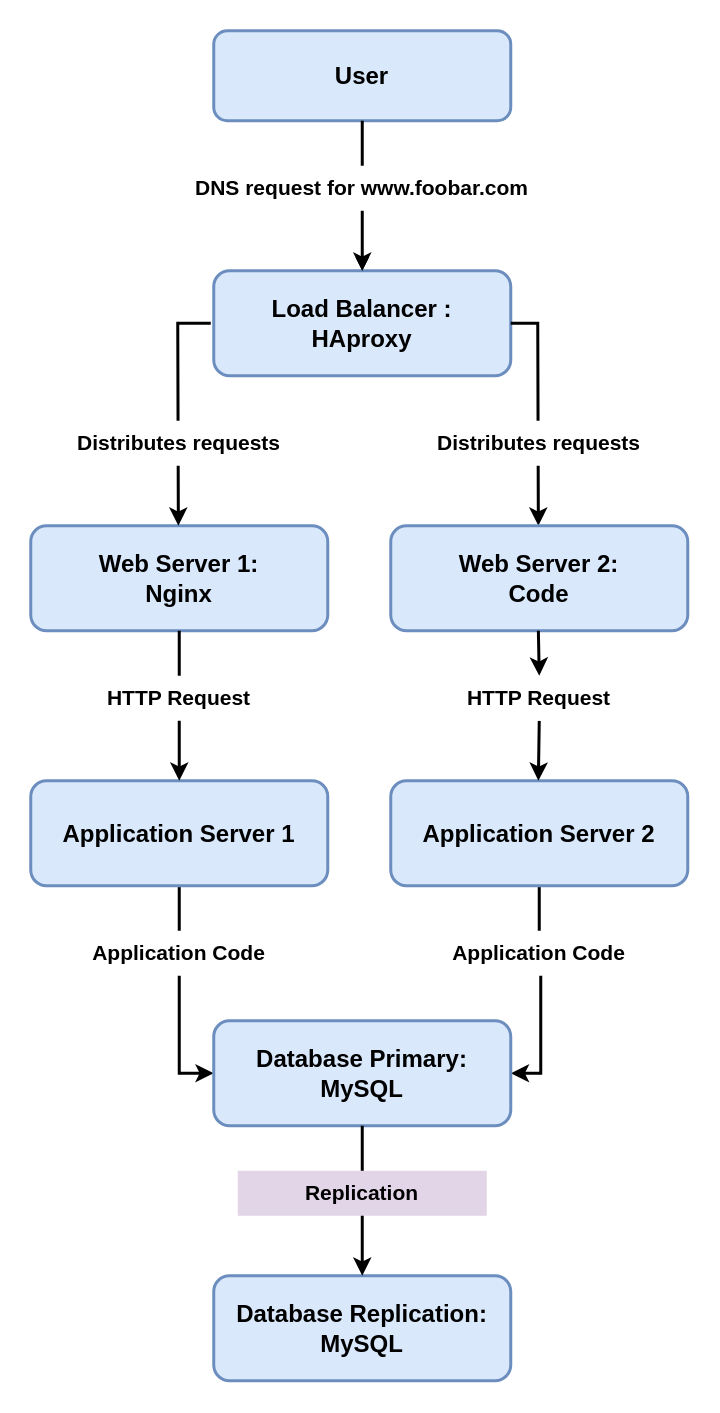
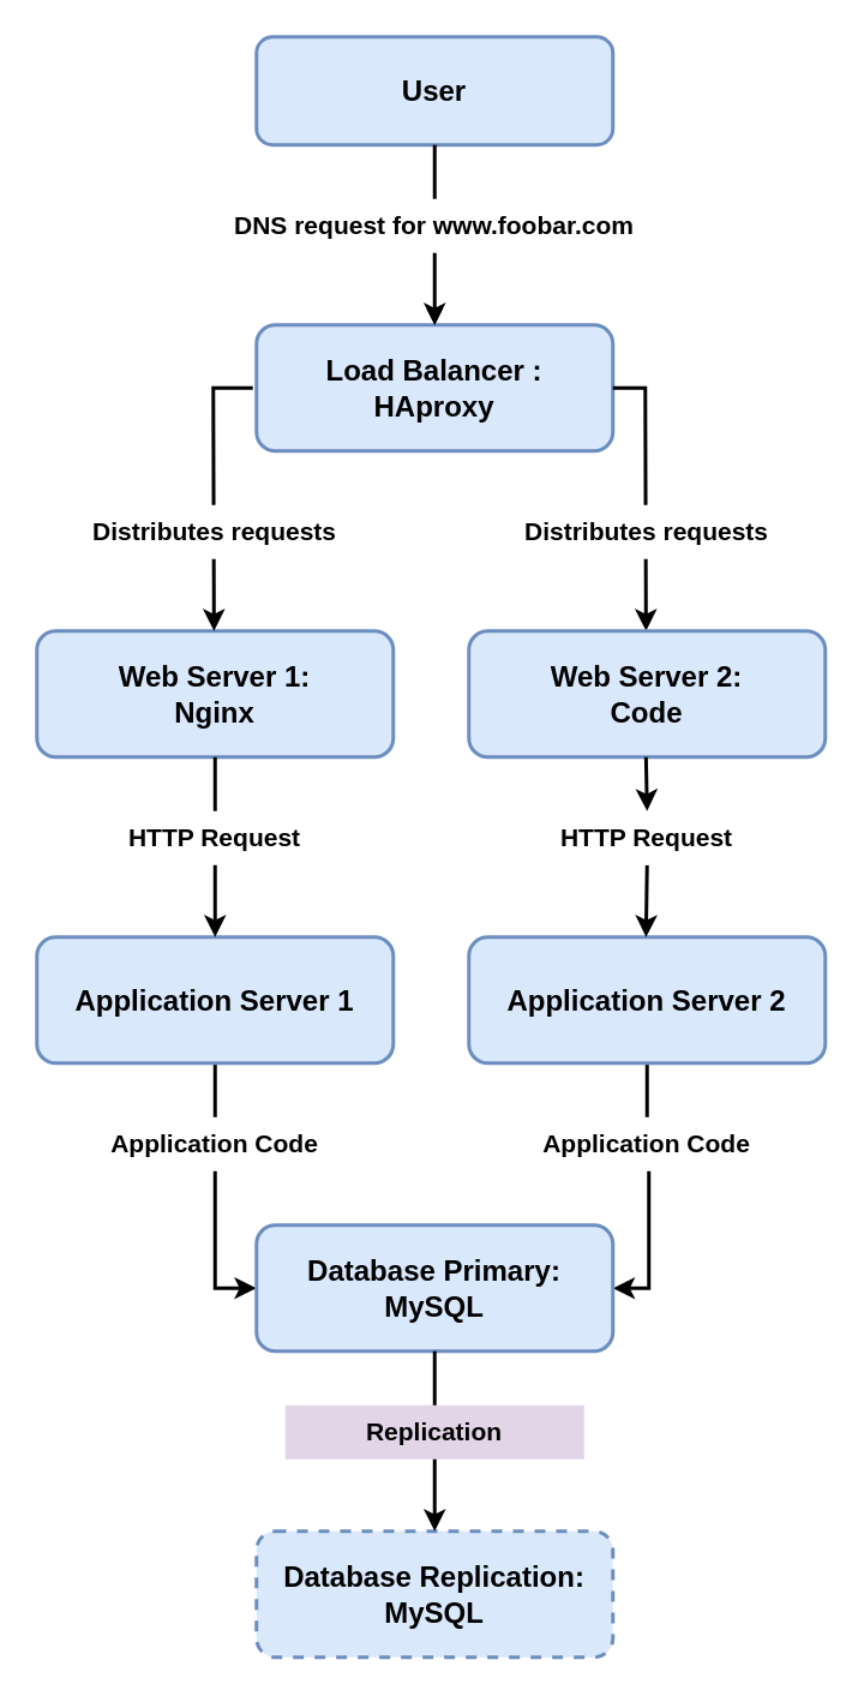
  <mxCell id="0" />
  <mxCell id="1" parent="0" />
  <mxCell id="2" value="User" style="rounded=1;whiteSpace=wrap;html=1;fontSize=16;fontStyle=1;fillColor=#dae8fc;strokeColor=#6c8ebf;strokeWidth=2;" vertex="1" parent="1"><mxGeometry x="142" y="20" width="198" height="60" as="geometry" /></mxCell>
  <mxCell id="3" value="Load Balancer :&lt;div&gt;HAproxy&lt;/div&gt;" style="rounded=1;whiteSpace=wrap;html=1;fontSize=16;fontStyle=1;fillColor=#dae8fc;strokeColor=#6c8ebf;strokeWidth=2;" vertex="1" parent="1"><mxGeometry x="142" y="180" width="198" height="70" as="geometry" /></mxCell>
  <mxCell id="4" value="" style="endArrow=classic;html=1;rounded=0;exitX=0.5;exitY=1;exitDx=0;exitDy=0;entryX=0.5;entryY=0;entryDx=0;entryDy=0;strokeWidth=2;" edge="1" parent="1" source="2" target="3"><mxGeometry width="50" height="50" relative="1" as="geometry"><mxPoint x="210" y="370" as="sourcePoint" /><mxPoint x="260" y="320" as="targetPoint" /></mxGeometry></mxCell>
  <mxCell id="5" value="" style="edgeStyle=orthogonalEdgeStyle;rounded=0;orthogonalLoop=1;jettySize=auto;html=1;" edge="1" parent="1" source="6" target="3"><mxGeometry relative="1" as="geometry" /></mxCell>
  <mxCell id="6" value="DNS request for www.foobar.com" style="rounded=0;whiteSpace=wrap;html=1;strokeColor=none;fontSize=14;fontStyle=1" vertex="1" parent="1"><mxGeometry x="126" y="110" width="230" height="30" as="geometry" /></mxCell>
  <mxCell id="7" value="" style="endArrow=classic;html=1;rounded=0;exitX=1;exitY=0.5;exitDx=0;exitDy=0;entryX=0.5;entryY=0;entryDx=0;entryDy=0;strokeWidth=2;" edge="1" parent="1" source="3"><mxGeometry width="50" height="50" relative="1" as="geometry"><mxPoint x="358.41" y="250" as="sourcePoint" /><mxPoint x="358.41" y="350" as="targetPoint" /><Array as="points"><mxPoint x="358" y="215" /></Array></mxGeometry></mxCell>
  <mxCell id="8" value="Web Server 2:&lt;div&gt;Code&lt;/div&gt;" style="rounded=1;whiteSpace=wrap;html=1;fontSize=16;fontStyle=1;fillColor=#dae8fc;strokeColor=#6c8ebf;strokeWidth=2;" vertex="1" parent="1"><mxGeometry x="260" y="350" width="198" height="70" as="geometry" /></mxCell>
  <mxCell id="9" value="Web Server 1:&lt;div&gt;Nginx&lt;/div&gt;" style="rounded=1;whiteSpace=wrap;html=1;fontSize=16;fontStyle=1;fillColor=#dae8fc;strokeColor=#6c8ebf;strokeWidth=2;" vertex="1" parent="1"><mxGeometry x="20" y="350" width="198" height="70" as="geometry" /></mxCell>
  <mxCell id="10" value="Distributes requests" style="rounded=0;whiteSpace=wrap;html=1;strokeColor=none;fontSize=14;fontStyle=1" vertex="1" parent="1"><mxGeometry x="276" y="280" width="166" height="30" as="geometry" /></mxCell>
  <mxCell id="11" value="" style="endArrow=classic;html=1;rounded=0;entryX=0.5;entryY=0;entryDx=0;entryDy=0;strokeWidth=2;" edge="1" parent="1"><mxGeometry width="50" height="50" relative="1" as="geometry"><mxPoint x="140" y="215" as="sourcePoint" /><mxPoint x="118.41" y="350" as="targetPoint" /><Array as="points"><mxPoint x="118" y="215" /></Array></mxGeometry></mxCell>
  <mxCell id="12" value="Distributes requests" style="rounded=0;whiteSpace=wrap;html=1;strokeColor=none;fontSize=14;fontStyle=1" vertex="1" parent="1"><mxGeometry x="36" y="280" width="166" height="30" as="geometry" /></mxCell>
  <mxCell id="13" style="edgeStyle=orthogonalEdgeStyle;rounded=0;orthogonalLoop=1;jettySize=auto;html=1;exitX=0.5;exitY=1;exitDx=0;exitDy=0;entryX=1;entryY=0.5;entryDx=0;entryDy=0;strokeWidth=2;" edge="1" parent="1" source="14" target="22"><mxGeometry relative="1" as="geometry" /></mxCell>
  <mxCell id="14" value="Application Server 2" style="rounded=1;whiteSpace=wrap;html=1;fontSize=16;fontStyle=1;fillColor=#dae8fc;strokeColor=#6c8ebf;strokeWidth=2;" vertex="1" parent="1"><mxGeometry x="260" y="520" width="198" height="70" as="geometry" /></mxCell>
  <mxCell id="15" style="edgeStyle=orthogonalEdgeStyle;rounded=0;orthogonalLoop=1;jettySize=auto;html=1;exitX=0.5;exitY=1;exitDx=0;exitDy=0;entryX=0;entryY=0.5;entryDx=0;entryDy=0;strokeWidth=2;" edge="1" parent="1" source="16" target="22"><mxGeometry relative="1" as="geometry" /></mxCell>
  <mxCell id="16" value="Application Server 1" style="rounded=1;whiteSpace=wrap;html=1;fontSize=16;fontStyle=1;fillColor=#dae8fc;strokeColor=#6c8ebf;strokeWidth=2;" vertex="1" parent="1"><mxGeometry x="20" y="520" width="198" height="70" as="geometry" /></mxCell>
  <mxCell id="17" value="" style="endArrow=classic;html=1;rounded=0;exitX=0.5;exitY=1;exitDx=0;exitDy=0;entryX=0.5;entryY=0;entryDx=0;entryDy=0;strokeWidth=2;" edge="1" parent="1" source="9" target="16"><mxGeometry width="50" height="50" relative="1" as="geometry"><mxPoint x="210" y="490" as="sourcePoint" /><mxPoint x="260" y="440" as="targetPoint" /></mxGeometry></mxCell>
  <mxCell id="18" value="" style="endArrow=classic;html=1;rounded=0;exitX=0.5;exitY=1;exitDx=0;exitDy=0;entryX=0.5;entryY=0;entryDx=0;entryDy=0;strokeWidth=2;" edge="1" parent="1" source="20"><mxGeometry width="50" height="50" relative="1" as="geometry"><mxPoint x="358.41" y="420" as="sourcePoint" /><mxPoint x="358.41" y="520" as="targetPoint" /></mxGeometry></mxCell>
  <mxCell id="19" value="" style="endArrow=classic;html=1;rounded=0;exitX=0.5;exitY=1;exitDx=0;exitDy=0;entryX=0.5;entryY=0;entryDx=0;entryDy=0;strokeWidth=2;" edge="1" parent="1" target="20"><mxGeometry width="50" height="50" relative="1" as="geometry"><mxPoint x="358.41" y="420" as="sourcePoint" /><mxPoint x="358.41" y="520" as="targetPoint" /></mxGeometry></mxCell>
  <mxCell id="20" value="HTTP Request" style="rounded=0;whiteSpace=wrap;html=1;strokeColor=none;fontSize=14;fontStyle=1" vertex="1" parent="1"><mxGeometry x="276" y="450" width="166" height="30" as="geometry" /></mxCell>
  <mxCell id="21" value="HTTP Request" style="rounded=0;whiteSpace=wrap;html=1;strokeColor=none;fontSize=14;fontStyle=1" vertex="1" parent="1"><mxGeometry x="36" y="450" width="166" height="30" as="geometry" /></mxCell>
  <mxCell id="22" value="Database Primary:&lt;div&gt;MySQL&lt;/div&gt;" style="rounded=1;whiteSpace=wrap;html=1;fontSize=16;fontStyle=1;fillColor=#dae8fc;strokeColor=#6c8ebf;strokeWidth=2;" vertex="1" parent="1"><mxGeometry x="142" y="680" width="198" height="70" as="geometry" /></mxCell>
  <mxCell id="23" value="Application Code" style="rounded=0;whiteSpace=wrap;html=1;strokeColor=none;fontSize=14;fontStyle=1" vertex="1" parent="1"><mxGeometry x="276" y="620" width="166" height="30" as="geometry" /></mxCell>
  <mxCell id="24" value="Application Code" style="rounded=0;whiteSpace=wrap;html=1;strokeColor=none;fontSize=14;fontStyle=1" vertex="1" parent="1"><mxGeometry x="36" y="620" width="166" height="30" as="geometry" /></mxCell>
- <mxCell id="25" value="Database Replication:&lt;div&gt;MySQL&lt;/div&gt;" style="rounded=1;whiteSpace=wrap;html=1;fontSize=16;fontStyle=1;fillColor=#dae8fc;strokeColor=#6c8ebf;strokeWidth=2;" vertex="1" parent="1"><mxGeometry x="142" y="850" width="198" height="70" as="geometry" /></mxCell>
+ <mxCell id="25" value="Database Replication:&lt;div&gt;MySQL&lt;/div&gt;" style="rounded=1;whiteSpace=wrap;html=1;fontSize=16;fontStyle=1;fillColor=#dae8fc;strokeColor=#6c8ebf;strokeWidth=2;dashed=1;" vertex="1" parent="1"><mxGeometry x="142" y="850" width="198" height="70" as="geometry" /></mxCell>
  <mxCell id="26" value="" style="endArrow=classic;html=1;rounded=0;entryX=0.5;entryY=0;entryDx=0;entryDy=0;exitX=0.5;exitY=1;exitDx=0;exitDy=0;strokeWidth=2;" edge="1" parent="1" source="22" target="25"><mxGeometry width="50" height="50" relative="1" as="geometry"><mxPoint x="210" y="730" as="sourcePoint" /><mxPoint x="260" y="680" as="targetPoint" /></mxGeometry></mxCell>
  <mxCell id="27" value="Replication" style="rounded=0;whiteSpace=wrap;html=1;strokeColor=none;fontSize=14;fontStyle=1;fillColor=#e1d5e7;" vertex="1" parent="1"><mxGeometry x="158" y="780" width="166" height="30" as="geometry" /></mxCell>
